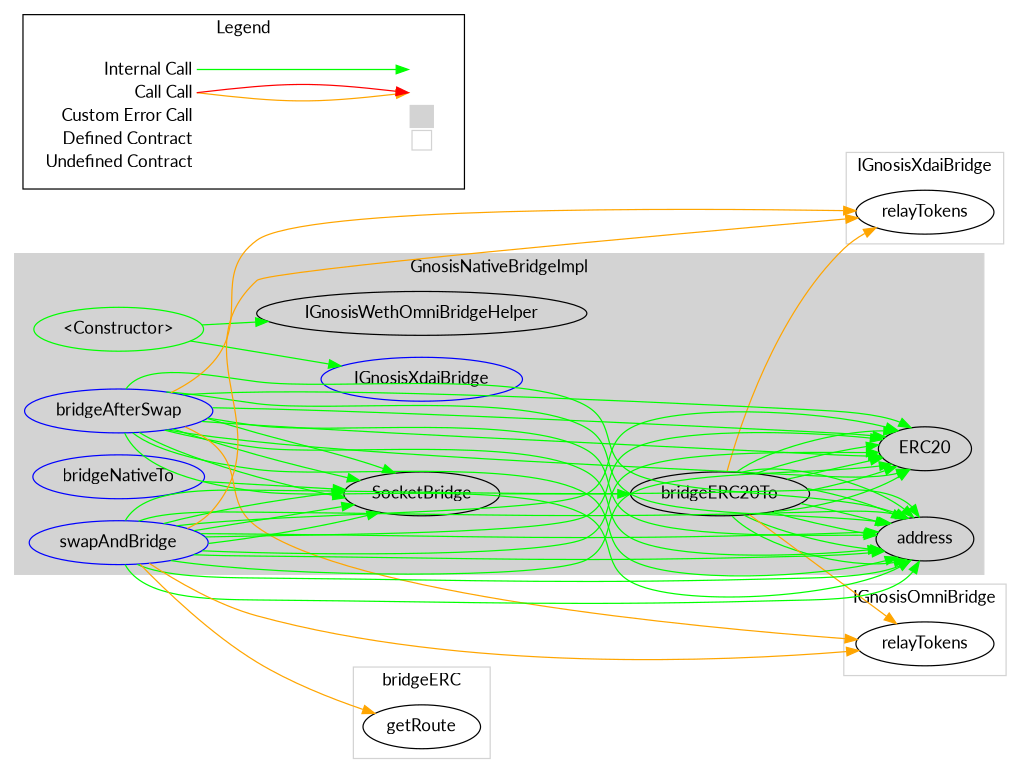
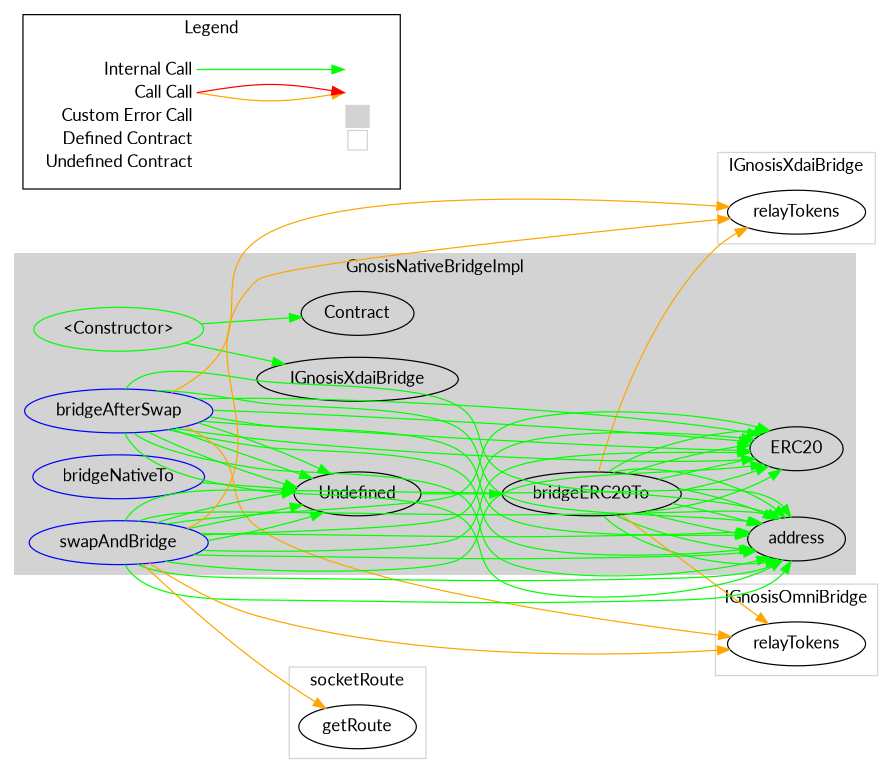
  digraph {
    compound=true
    fontname=Lato
    rankdir=LR
    node [fontname=Lato]
    edge [color=green fontname=Lato]
    n1 [color=green label="<Constructor>"]
    n2 [color=black label=bridgeERC20To]
    n3 [color=blue label=bridgeNativeTo]
    n4 [color=blue label=bridgeAfterSwap]
    n5 [color=blue label=swapAndBridge]
-   n6 [label=IGnosisXdaiBridge color=blue]
-   n7 [label=IGnosisWethOmniBridgeHelper]
+   n6 [label=IGnosisXdaiBridge]
+   n7 [label=Contract]
    n8 [label=ERC20]
    n9 [label=address]
-   n10 [label=SocketBridge]
+   n10 [label=Undefined]
    n11 [label=relayTokens]
    n12 [label=relayTokens]
    n13 [label=getRoute]
    n14 [label=<<table border="0" cellpadding="2" cellspacing="0" cellborder="0">   <tr><td align="right" port="i1">Internal Call</td></tr>   <tr><td align="right" port="i2">Call Call</td></tr>   <tr><td align="right" port="i2">Custom Error Call</td></tr>   <tr><td align="right" port="i3">Defined Contract</td></tr>   <tr><td align="right" port="i4">Undefined Contract</td></tr>   </table>> shape=plaintext]
    n15 [label=<<table border="0" cellpadding="2" cellspacing="0" cellborder="0">   <tr><td port="i1">&nbsp;&nbsp;&nbsp;</td></tr>   <tr><td port="i2">&nbsp;&nbsp;&nbsp;</td></tr>   <tr><td port="i3" bgcolor="lightgray">&nbsp;&nbsp;&nbsp;</td></tr>   <tr><td port="i4">     <table border="1" cellborder="0" cellspacing="0" cellpadding="7" color="lightgray">       <tr>        <td></td>       </tr>      </table>   </td></tr>   </table>> shape=plaintext]
    subgraph cluster_1 {
      bgcolor=lightgray
      color=lightgray
      label=GnosisNativeBridgeImpl
      style=filled
      n1
      n2
      n3
      n4
      n5
      n6
      n7
      n8
      n9
      n10
    }
    subgraph cluster_2 {
      color=lightgray
      label=IGnosisXdaiBridge
      n11
    }
    subgraph cluster_3 {
      color=lightgray
      label=IGnosisOmniBridge
      n12
    }
    subgraph cluster_4 {
      color=lightgray
-     label=bridgeERC
+     label=socketRoute
      n13
    }
    subgraph cluster_5 {
      label=Legend
      n14
      n15
    }
    n1 -> n6
    n1 -> n7
    n2 -> n8
    n2 -> n8
    n2 -> n8
    n2 -> n8
    n2 -> n8
    n2 -> n9
    n2 -> n9
    n2 -> n9
    n2 -> n9
    n2 -> n9
    n2 -> n9
    n2 -> n11 [color=orange]
    n2 -> n12 [color=orange]
    n3 -> n10
    n4 -> n8
    n4 -> n8
    n4 -> n8
    n4 -> n8
    n4 -> n9
    n4 -> n9
    n4 -> n9
    n4 -> n9
    n4 -> n9
    n4 -> n9
    n4 -> n10
    n4 -> n10
    n4 -> n10
    n4 -> n11 [color=orange]
    n4 -> n12 [color=orange]
    n5 -> n8
    n5 -> n8
    n5 -> n8
    n5 -> n8
    n5 -> n9
    n5 -> n9
    n5 -> n9
    n5 -> n9
    n5 -> n9
    n5 -> n9
    n5 -> n10
    n5 -> n10
    n5 -> n10
    n5 -> n11 [color=orange]
    n5 -> n12 [color=orange]
    n5 -> n13 [color=orange]
    n10 -> n2
    n14 -> n15 [headport="i1:w" tailport="i1:e"]
    n14 -> n15 [color=orange headport="i2:w" tailport="i2:e"]
    n14 -> n15 [color=red headport="i2:w" tailport="i2:e"]
  }
